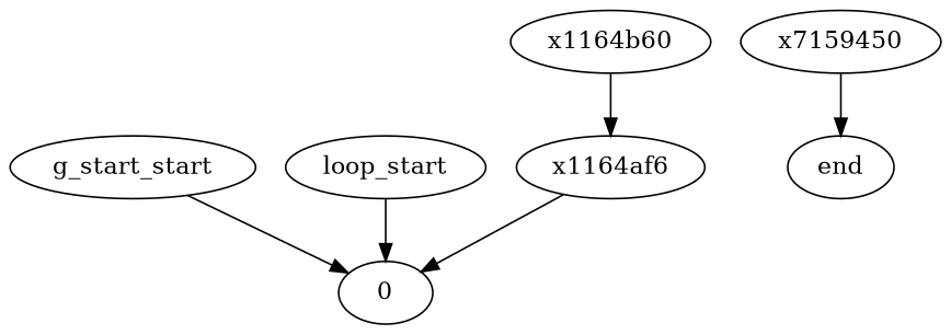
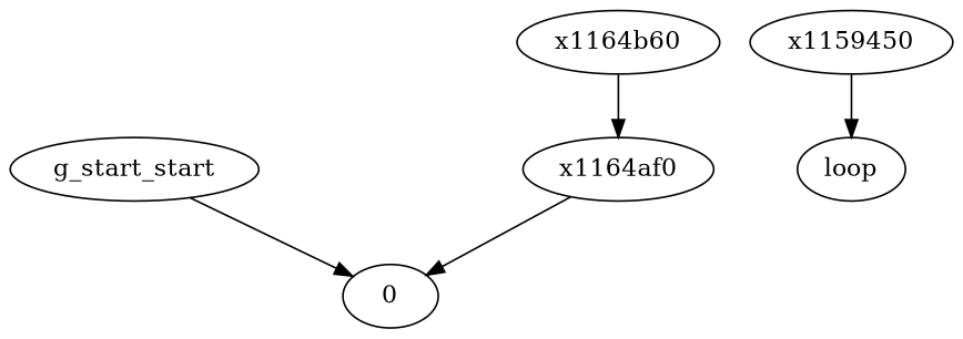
  digraph {
    n1 [label=g_start_start]
    0
-   x1159450 [label=x7159450]
-   end
-   loop_start
-   x1164af0 [label=x1164af6]
+   x1159450
+   end [label=loop]
+   x1164af0
    x1164b60
    n1 -> 0
    x1159450 -> end
-   loop_start -> 0
    x1164af0 -> 0
    x1164b60 -> x1164af0
  }
